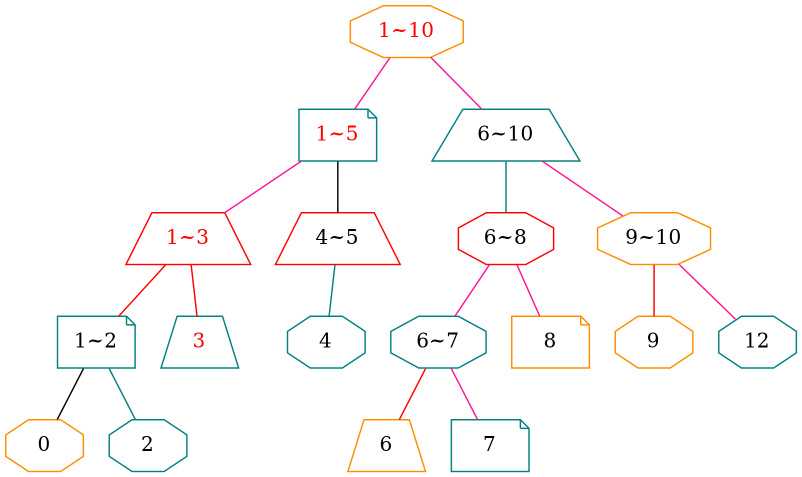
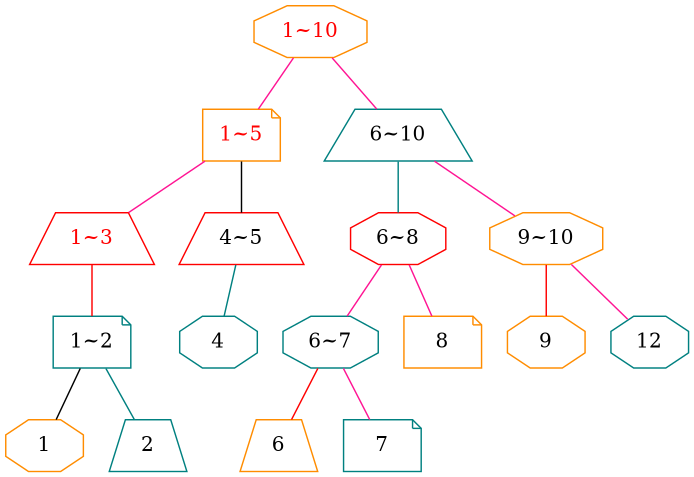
  graph {
    node [color=teal shape=octagon]
    edge [color=deeppink]
    "1~3" [color=red fontcolor=red shape=trapezium]
    "1~2" [shape=note]
-   3 [fontcolor=red shape=trapezium]
-   1 [color=darkorange label=0]
-   2
+   1 [color=darkorange]
+   2 [shape=trapezium]
    "1~10" [color=darkorange fontcolor=red]
-   "1~5" [fontcolor=red shape=note]
+   "1~5" [color=darkorange fontcolor=red shape=note]
    "6~10" [shape=trapezium]
    "4~5" [color=red shape=trapezium]
    "6~8" [color=red]
    "9~10" [color=darkorange]
    4
    "6~7"
    8 [color=darkorange shape=note]
    9 [color=darkorange]
    n16 [label=12]
    6 [color=darkorange shape=trapezium]
    7 [shape=note]
    "1~3" -- "1~2" [color=red]
-   "1~3" -- 3 [color=red]
    "1~2" -- 1 [color=black]
    "1~2" -- 2 [color=teal]
    "1~10" -- "1~5"
    "1~10" -- "6~10"
    "1~5" -- "1~3"
    "1~5" -- "4~5" [color=black]
    "6~10" -- "6~8" [color=teal]
    "6~10" -- "9~10"
    "4~5" -- 4 [color=teal]
    "6~8" -- "6~7"
    "6~8" -- 8
    "9~10" -- 9 [color=red]
    "9~10" -- n16
    "6~7" -- 6 [color=red]
    "6~7" -- 7
  }
